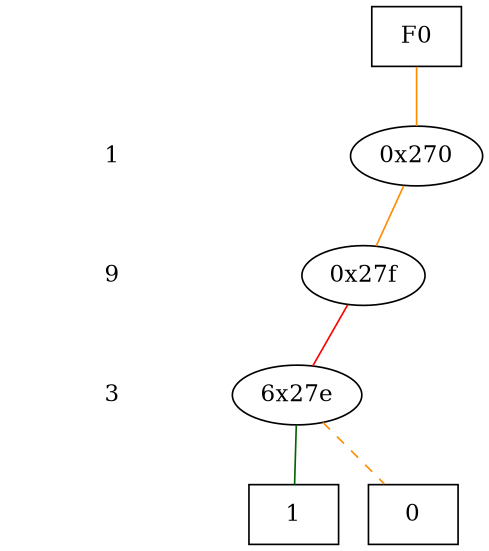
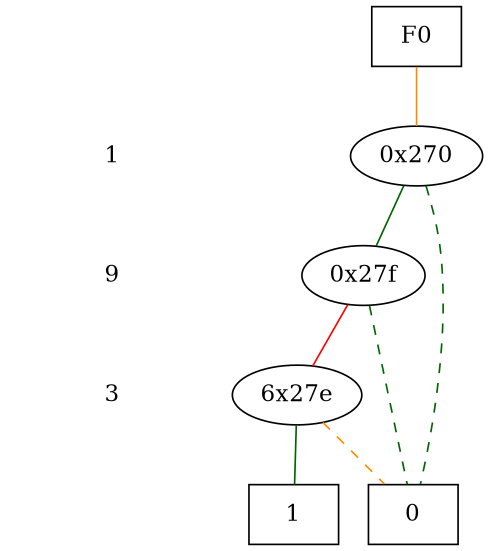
  digraph {
    node [shape=plaintext]
    edge [dir=none]
    "CONST NODES" [style=invis]
    " 1 "
    n3 [label=9]
    " 3 "
    F0 [shape=box]
    n6 [label="0x270" shape=""]
    "0x27f" [shape=""]
    n8 [label="6x27e" shape=""]
    n9 [label=0 shape=box]
    n10 [label=1 shape=box]
    subgraph sub_1 {
      "CONST NODES"
      " 1 "
      n3
      " 3 "
    }
    subgraph sub_2 {
      rank=same
      F0
    }
    subgraph sub_3 {
      rank=same
      " 1 "
      n6
    }
    subgraph sub_4 {
      rank=same
      n3
      "0x27f"
    }
    subgraph sub_5 {
      rank=same
      " 3 "
      n8
    }
    subgraph sub_6 {
      rank=same
      "CONST NODES"
      subgraph sub_7 {
        rank=same
        n9
        n10
      }
    }
    " 1 " -> n3 [style=invis]
    n3 -> " 3 " [style=invis]
    " 3 " -> "CONST NODES" [style=invis]
    F0 -> n6 [color=darkorange style=solid]
-   n6 -> "0x27f" [color=darkorange]
+   n6 -> "0x27f" [color=darkgreen]
+   n6 -> n9 [color=darkgreen style=dashed]
    "0x27f" -> n8 [color=red]
+   "0x27f" -> n9 [color=darkgreen style=dashed]
    n8 -> n9 [color=darkorange style=dashed]
    n8 -> n10 [color=darkgreen]
  }
